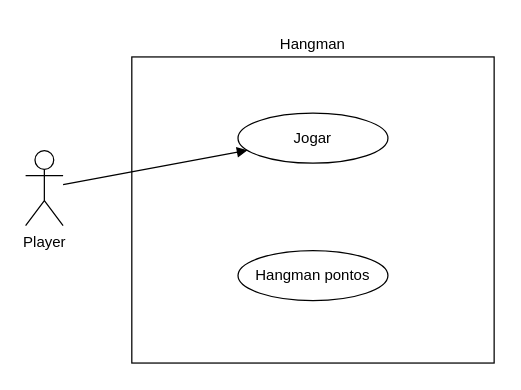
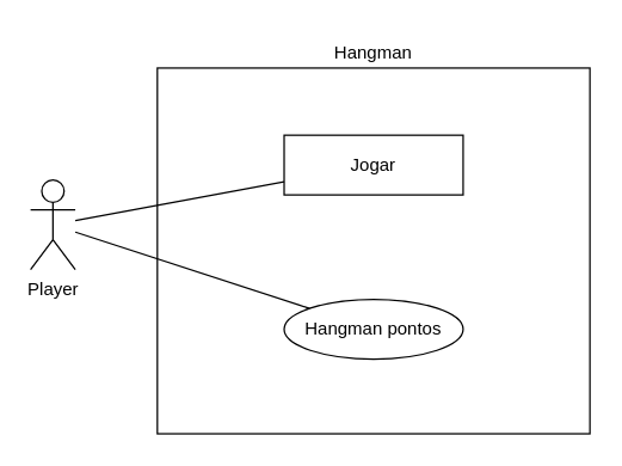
  <mxCell id="0" />
  <mxCell id="1" parent="0" />
  <mxCell id="2" value="" style="rounded=0;whiteSpace=wrap;html=1;fillColor=none;" vertex="1" parent="1"><mxGeometry x="105" y="45" width="290" height="245" as="geometry" /></mxCell>
  <mxCell id="3" value="Player" style="shape=umlActor;verticalLabelPosition=bottom;verticalAlign=top;html=1;outlineConnect=0;" vertex="1" parent="1"><mxGeometry x="20" y="120" width="30" height="60" as="geometry" /></mxCell>
- <mxCell id="4" value="Jogar" style="ellipse;whiteSpace=wrap;html=1;" vertex="1" parent="1"><mxGeometry x="190" y="90" width="120" height="40" as="geometry" /></mxCell>
+ <mxCell id="4" value="Jogar" style="whiteSpace=wrap;html=1;rounded=0;" vertex="1" parent="1"><mxGeometry x="190" y="90" width="120" height="40" as="geometry" /></mxCell>
  <mxCell id="5" value="Hangman pontos" style="ellipse;whiteSpace=wrap;html=1;" vertex="1" parent="1"><mxGeometry x="190" y="200" width="120" height="40" as="geometry" /></mxCell>
  <mxCell id="6" value="Hangman" style="text;html=1;align=center;verticalAlign=middle;whiteSpace=wrap;rounded=0;" vertex="1" parent="1"><mxGeometry x="220" y="20" width="60" height="30" as="geometry" /></mxCell>
- <mxCell id="7" value="" style="endArrow=block;html=1;rounded=0;" edge="1" parent="1" source="3" target="4"><mxGeometry width="50" height="50" relative="1" as="geometry"><mxPoint x="220" y="180" as="sourcePoint" /><mxPoint x="270" y="130" as="targetPoint" /></mxGeometry></mxCell>
+ <mxCell id="7" value="" style="endArrow=none;html=1;rounded=0;" edge="1" parent="1" source="3" target="4"><mxGeometry width="50" height="50" relative="1" as="geometry"><mxPoint x="220" y="180" as="sourcePoint" /><mxPoint x="270" y="130" as="targetPoint" /></mxGeometry></mxCell>
+ <mxCell id="8" value="" style="endArrow=none;html=1;rounded=0;" edge="1" parent="1" source="3" target="5"><mxGeometry width="50" height="50" relative="1" as="geometry"><mxPoint x="220" y="180" as="sourcePoint" /><mxPoint x="270" y="130" as="targetPoint" /></mxGeometry></mxCell>
